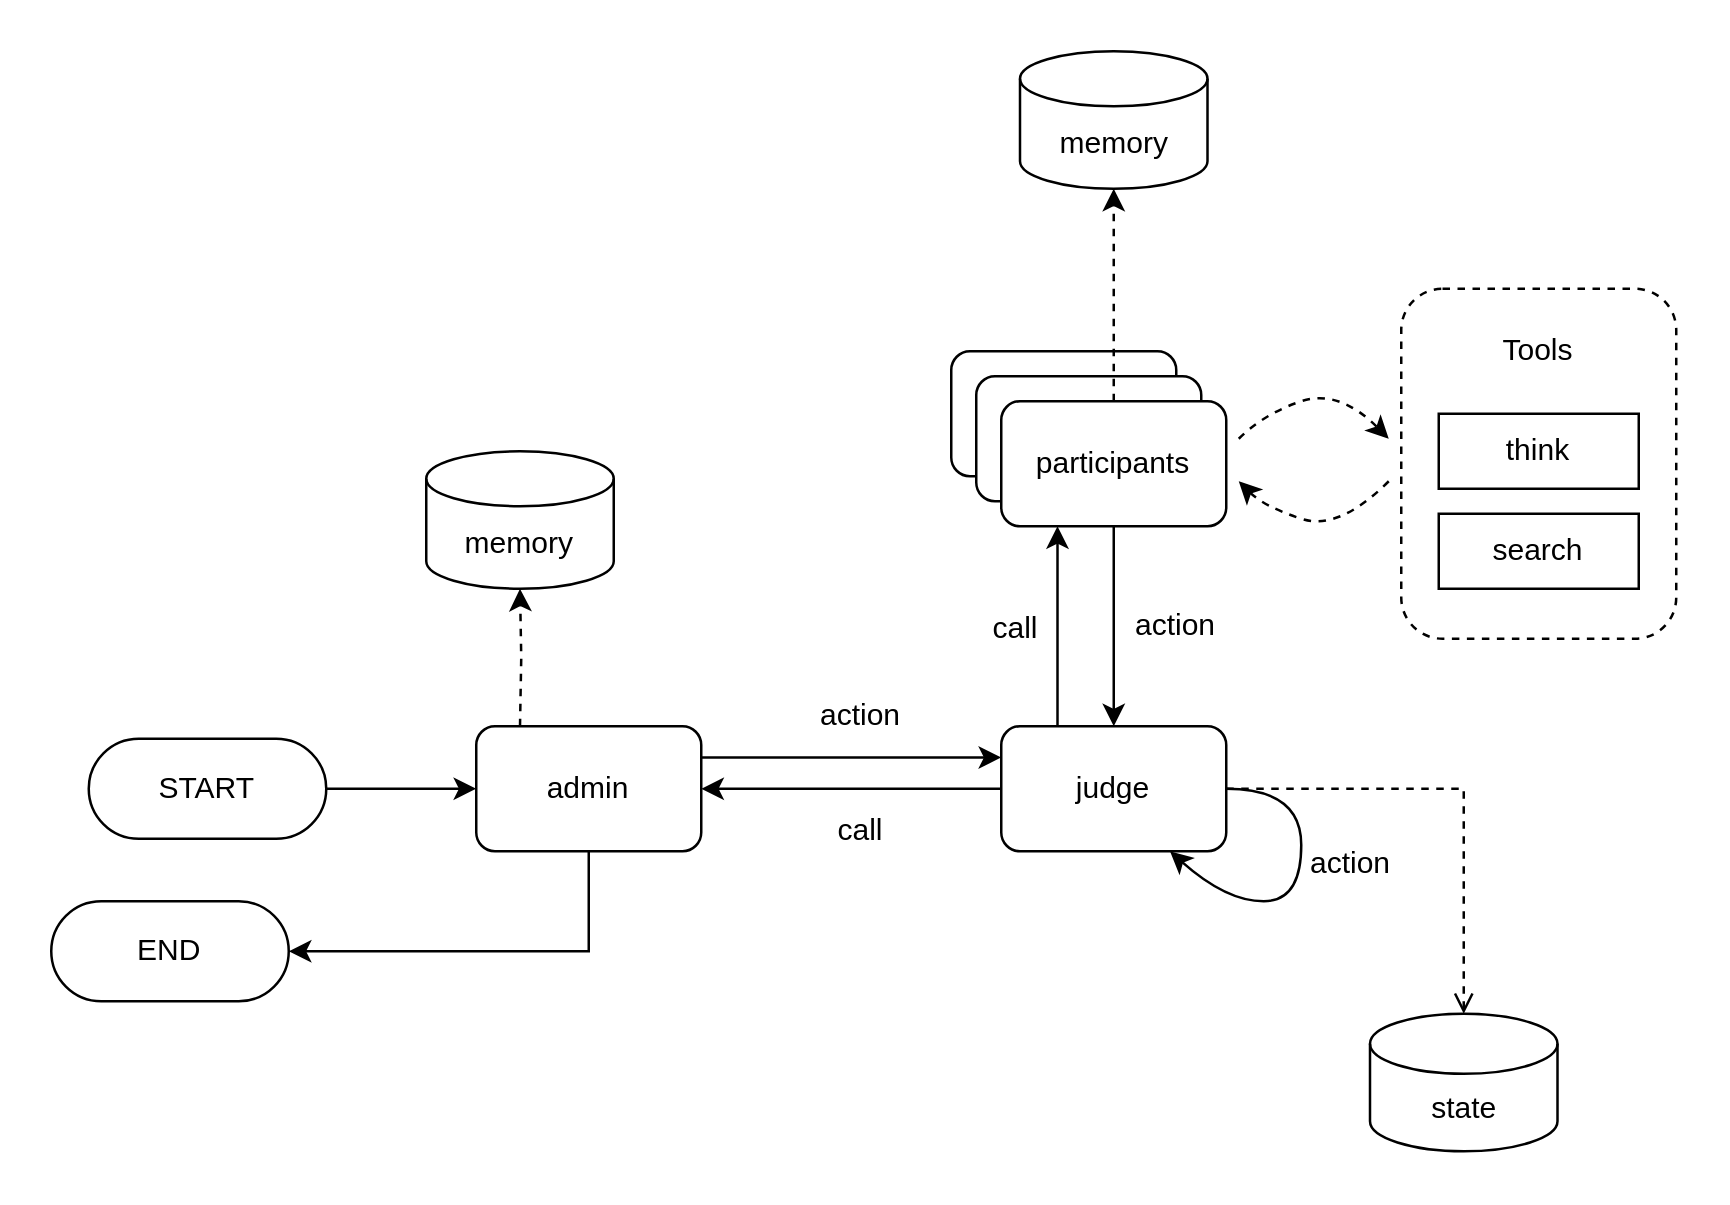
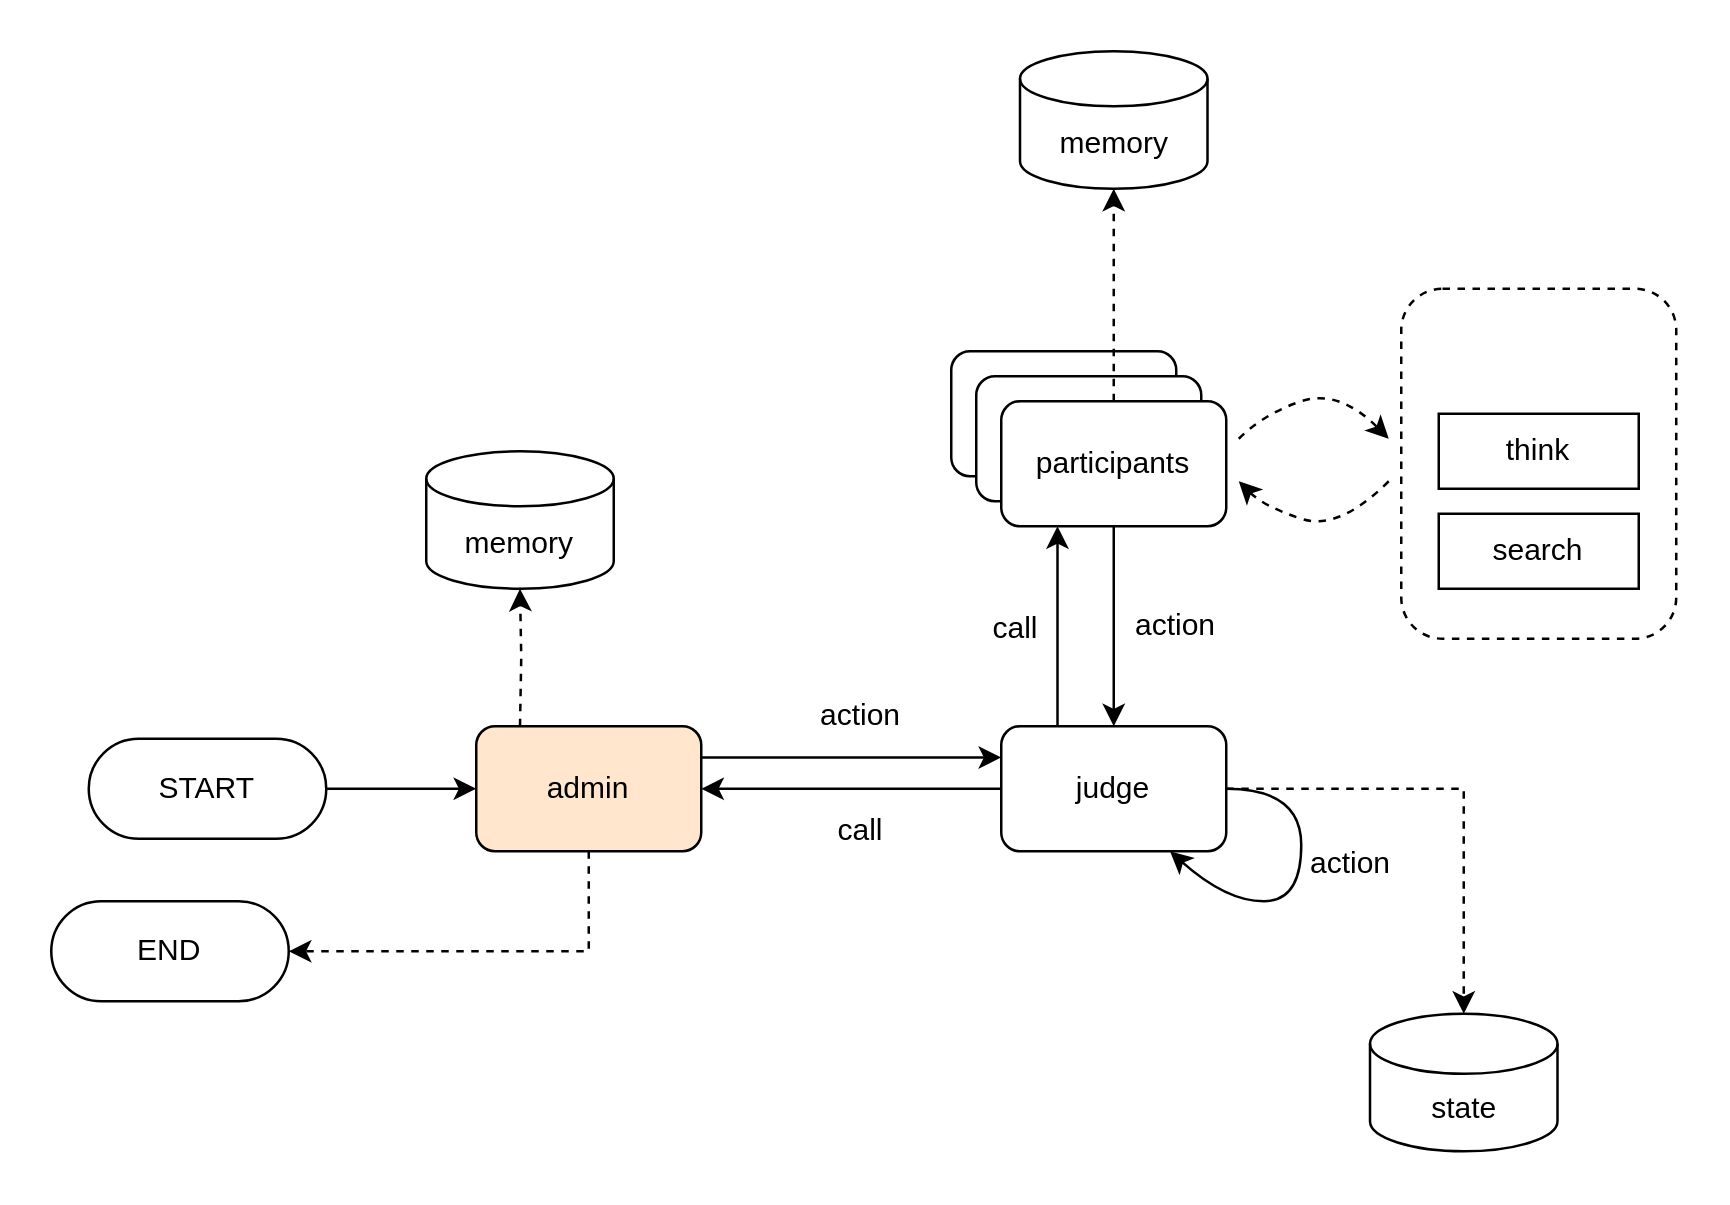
  <mxCell id="0" />
  <mxCell id="1" parent="0" />
  <mxCell id="2" value="" style="rounded=1;whiteSpace=wrap;html=1;dashed=1;" vertex="1" parent="1"><mxGeometry x="560" y="115" width="110" height="140" as="geometry" /></mxCell>
  <mxCell id="3" style="edgeStyle=orthogonalEdgeStyle;rounded=0;orthogonalLoop=1;jettySize=auto;html=1;entryX=0;entryY=0.25;entryDx=0;entryDy=0;" edge="1" parent="1" source="5" target="19"><mxGeometry relative="1" as="geometry"><mxPoint x="430" y="289" as="targetPoint" /><Array as="points"><mxPoint x="320" y="303" /></Array></mxGeometry></mxCell>
- <mxCell id="4" style="edgeStyle=orthogonalEdgeStyle;rounded=0;orthogonalLoop=1;jettySize=auto;html=1;entryX=1;entryY=0.5;entryDx=0;entryDy=0;" edge="1" parent="1" source="5" target="28"><mxGeometry relative="1" as="geometry"><Array as="points"><mxPoint x="235" y="380" /></Array></mxGeometry></mxCell>
- <mxCell id="5" value="admin" style="rounded=1;whiteSpace=wrap;html=1;" vertex="1" parent="1"><mxGeometry x="190" y="290" width="90" height="50" as="geometry" /></mxCell>
+ <mxCell id="4" style="edgeStyle=orthogonalEdgeStyle;rounded=0;orthogonalLoop=1;jettySize=auto;html=1;entryX=1;entryY=0.5;entryDx=0;entryDy=0;dashed=1;" edge="1" parent="1" source="5" target="28"><mxGeometry relative="1" as="geometry"><Array as="points"><mxPoint x="235" y="380" /></Array></mxGeometry></mxCell>
+ <mxCell id="5" value="admin" style="rounded=1;whiteSpace=wrap;html=1;fillColor=#ffe6cc;" vertex="1" parent="1"><mxGeometry x="190" y="290" width="90" height="50" as="geometry" /></mxCell>
  <mxCell id="6" value="" style="rounded=1;whiteSpace=wrap;html=1;" vertex="1" parent="1"><mxGeometry x="380" y="140" width="90" height="50" as="geometry" /></mxCell>
  <mxCell id="7" value="" style="rounded=1;whiteSpace=wrap;html=1;" vertex="1" parent="1"><mxGeometry x="390" y="150" width="90" height="50" as="geometry" /></mxCell>
  <mxCell id="8" style="edgeStyle=orthogonalEdgeStyle;rounded=0;orthogonalLoop=1;jettySize=auto;html=1;entryX=0.5;entryY=0;entryDx=0;entryDy=0;" edge="1" parent="1" source="10" target="19"><mxGeometry relative="1" as="geometry" /></mxCell>
  <mxCell id="9" style="edgeStyle=orthogonalEdgeStyle;rounded=0;orthogonalLoop=1;jettySize=auto;html=1;entryX=0.5;entryY=1;entryDx=0;entryDy=0;dashed=1;" edge="1" parent="1" source="10" target="22"><mxGeometry relative="1" as="geometry" /></mxCell>
  <mxCell id="10" value="participants" style="rounded=1;whiteSpace=wrap;html=1;" vertex="1" parent="1"><mxGeometry x="400" y="160" width="90" height="50" as="geometry" /></mxCell>
- <mxCell id="11" value="Tools" style="text;html=1;align=center;verticalAlign=middle;whiteSpace=wrap;rounded=0;" vertex="1" parent="1"><mxGeometry x="585" y="125" width="60" height="30" as="geometry" /></mxCell>
  <mxCell id="12" value="think" style="rounded=0;whiteSpace=wrap;html=1;" vertex="1" parent="1"><mxGeometry x="575" y="165" width="80" height="30" as="geometry" /></mxCell>
  <mxCell id="13" value="search" style="rounded=0;whiteSpace=wrap;html=1;" vertex="1" parent="1"><mxGeometry x="575" y="205" width="80" height="30" as="geometry" /></mxCell>
  <mxCell id="14" value="" style="curved=1;endArrow=classic;html=1;rounded=0;dashed=1;" edge="1" parent="1"><mxGeometry width="50" height="50" relative="1" as="geometry"><mxPoint x="495" y="175" as="sourcePoint" /><mxPoint x="555" y="175" as="targetPoint" /><Array as="points"><mxPoint x="505" y="165" /><mxPoint x="535" y="155" /></Array></mxGeometry></mxCell>
  <mxCell id="15" value="" style="curved=1;endArrow=classic;html=1;rounded=0;dashed=1;" edge="1" parent="1"><mxGeometry width="50" height="50" relative="1" as="geometry"><mxPoint x="555" y="192" as="sourcePoint" /><mxPoint x="495" y="192" as="targetPoint" /><Array as="points"><mxPoint x="535" y="212" /><mxPoint x="505" y="202" /></Array></mxGeometry></mxCell>
- <mxCell id="16" style="edgeStyle=orthogonalEdgeStyle;rounded=0;orthogonalLoop=1;jettySize=auto;html=1;entryX=0.5;entryY=0;entryDx=0;entryDy=0;dashed=1;endArrow=open;" edge="1" parent="1" source="19" target="21"><mxGeometry relative="1" as="geometry" /></mxCell>
+ <mxCell id="16" style="edgeStyle=orthogonalEdgeStyle;rounded=0;orthogonalLoop=1;jettySize=auto;html=1;entryX=0.5;entryY=0;entryDx=0;entryDy=0;dashed=1;" edge="1" parent="1" source="19" target="21"><mxGeometry relative="1" as="geometry" /></mxCell>
  <mxCell id="17" style="edgeStyle=orthogonalEdgeStyle;rounded=0;orthogonalLoop=1;jettySize=auto;html=1;entryX=1;entryY=0.5;entryDx=0;entryDy=0;" edge="1" parent="1" source="19" target="5"><mxGeometry relative="1" as="geometry"><Array as="points" /></mxGeometry></mxCell>
  <mxCell id="18" style="edgeStyle=orthogonalEdgeStyle;rounded=0;orthogonalLoop=1;jettySize=auto;html=1;entryX=0.25;entryY=1;entryDx=0;entryDy=0;exitX=0.25;exitY=0;exitDx=0;exitDy=0;" edge="1" parent="1" source="19" target="10"><mxGeometry relative="1" as="geometry" /></mxCell>
  <mxCell id="19" value="judge" style="rounded=1;whiteSpace=wrap;html=1;" vertex="1" parent="1"><mxGeometry x="400" y="290" width="90" height="50" as="geometry" /></mxCell>
  <mxCell id="20" value="action" style="text;html=1;align=center;verticalAlign=middle;whiteSpace=wrap;rounded=0;" vertex="1" parent="1"><mxGeometry x="450" y="235" width="40" height="30" as="geometry" /></mxCell>
  <mxCell id="21" value="state" style="whiteSpace=wrap;html=1;shape=cylinder3;boundedLbl=1;backgroundOutline=1;size=12;" vertex="1" parent="1"><mxGeometry x="547.5" y="405" width="75" height="55" as="geometry" /></mxCell>
  <mxCell id="22" value="memory" style="whiteSpace=wrap;html=1;shape=cylinder3;boundedLbl=1;backgroundOutline=1;size=11;" vertex="1" parent="1"><mxGeometry x="407.5" y="20" width="75" height="55" as="geometry" /></mxCell>
  <mxCell id="23" value="action" style="text;html=1;align=center;verticalAlign=middle;whiteSpace=wrap;rounded=0;" vertex="1" parent="1"><mxGeometry x="324" y="271" width="40" height="30" as="geometry" /></mxCell>
  <mxCell id="24" value="memory" style="whiteSpace=wrap;html=1;shape=cylinder3;boundedLbl=1;backgroundOutline=1;size=11;" vertex="1" parent="1"><mxGeometry x="170" y="180" width="75" height="55" as="geometry" /></mxCell>
  <mxCell id="25" style="edgeStyle=orthogonalEdgeStyle;rounded=0;orthogonalLoop=1;jettySize=auto;html=1;entryX=0.5;entryY=1;entryDx=0;entryDy=0;dashed=1;" edge="1" target="24" parent="1"><mxGeometry relative="1" as="geometry"><mxPoint x="207.5" y="290" as="sourcePoint" /></mxGeometry></mxCell>
  <mxCell id="26" style="edgeStyle=orthogonalEdgeStyle;rounded=0;orthogonalLoop=1;jettySize=auto;html=1;entryX=0;entryY=0.5;entryDx=0;entryDy=0;" edge="1" parent="1" source="27" target="5"><mxGeometry relative="1" as="geometry" /></mxCell>
  <mxCell id="27" value="START" style="rounded=1;whiteSpace=wrap;html=1;arcSize=50;" vertex="1" parent="1"><mxGeometry x="35" y="295" width="95" height="40" as="geometry" /></mxCell>
  <mxCell id="28" value="END" style="rounded=1;whiteSpace=wrap;html=1;arcSize=50;" vertex="1" parent="1"><mxGeometry x="20" y="360" width="95" height="40" as="geometry" /></mxCell>
  <mxCell id="29" value="call" style="text;html=1;align=center;verticalAlign=middle;whiteSpace=wrap;rounded=0;" vertex="1" parent="1"><mxGeometry x="324" y="317" width="40" height="30" as="geometry" /></mxCell>
  <mxCell id="30" value="call" style="text;html=1;align=center;verticalAlign=middle;whiteSpace=wrap;rounded=0;" vertex="1" parent="1"><mxGeometry x="386" y="236" width="40" height="30" as="geometry" /></mxCell>
  <mxCell id="31" value="" style="curved=1;endArrow=classic;html=1;rounded=0;exitX=1;exitY=0.5;exitDx=0;exitDy=0;entryX=0.75;entryY=1;entryDx=0;entryDy=0;" edge="1" parent="1" source="19" target="19"><mxGeometry width="50" height="50" relative="1" as="geometry"><mxPoint x="530" y="380" as="sourcePoint" /><mxPoint x="580" y="330" as="targetPoint" /><Array as="points"><mxPoint x="520" y="315" /><mxPoint x="520" y="360" /><mxPoint x="490" y="360" /></Array></mxGeometry></mxCell>
  <mxCell id="32" value="action" style="text;html=1;align=center;verticalAlign=middle;whiteSpace=wrap;rounded=0;" vertex="1" parent="1"><mxGeometry x="520" y="330" width="40" height="30" as="geometry" /></mxCell>
